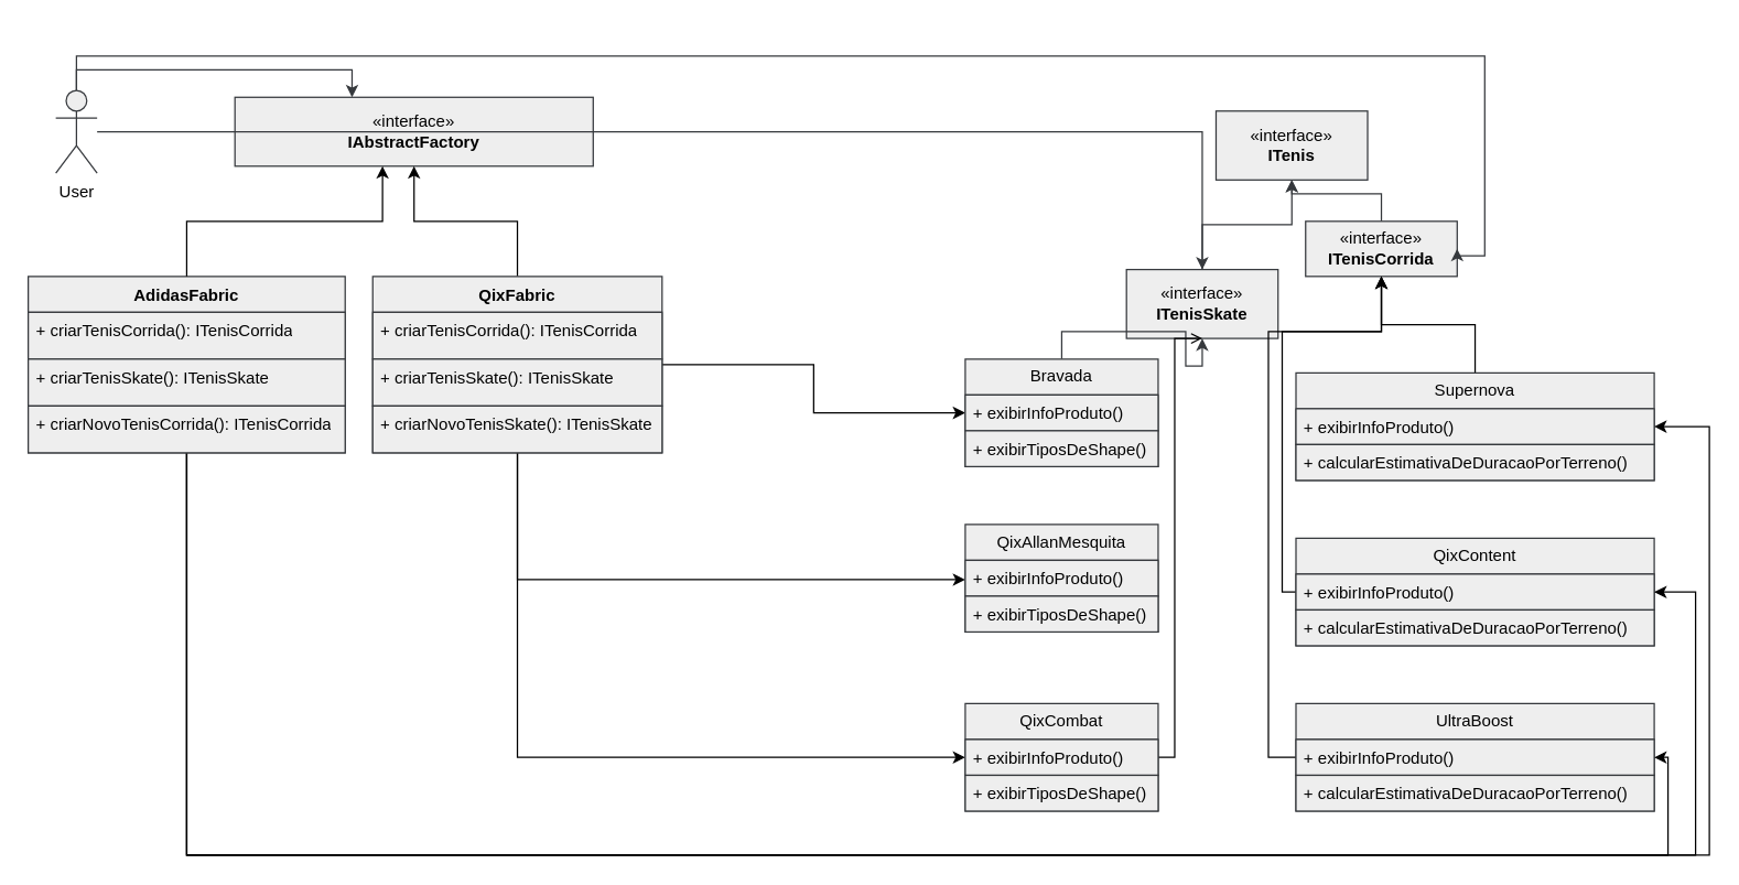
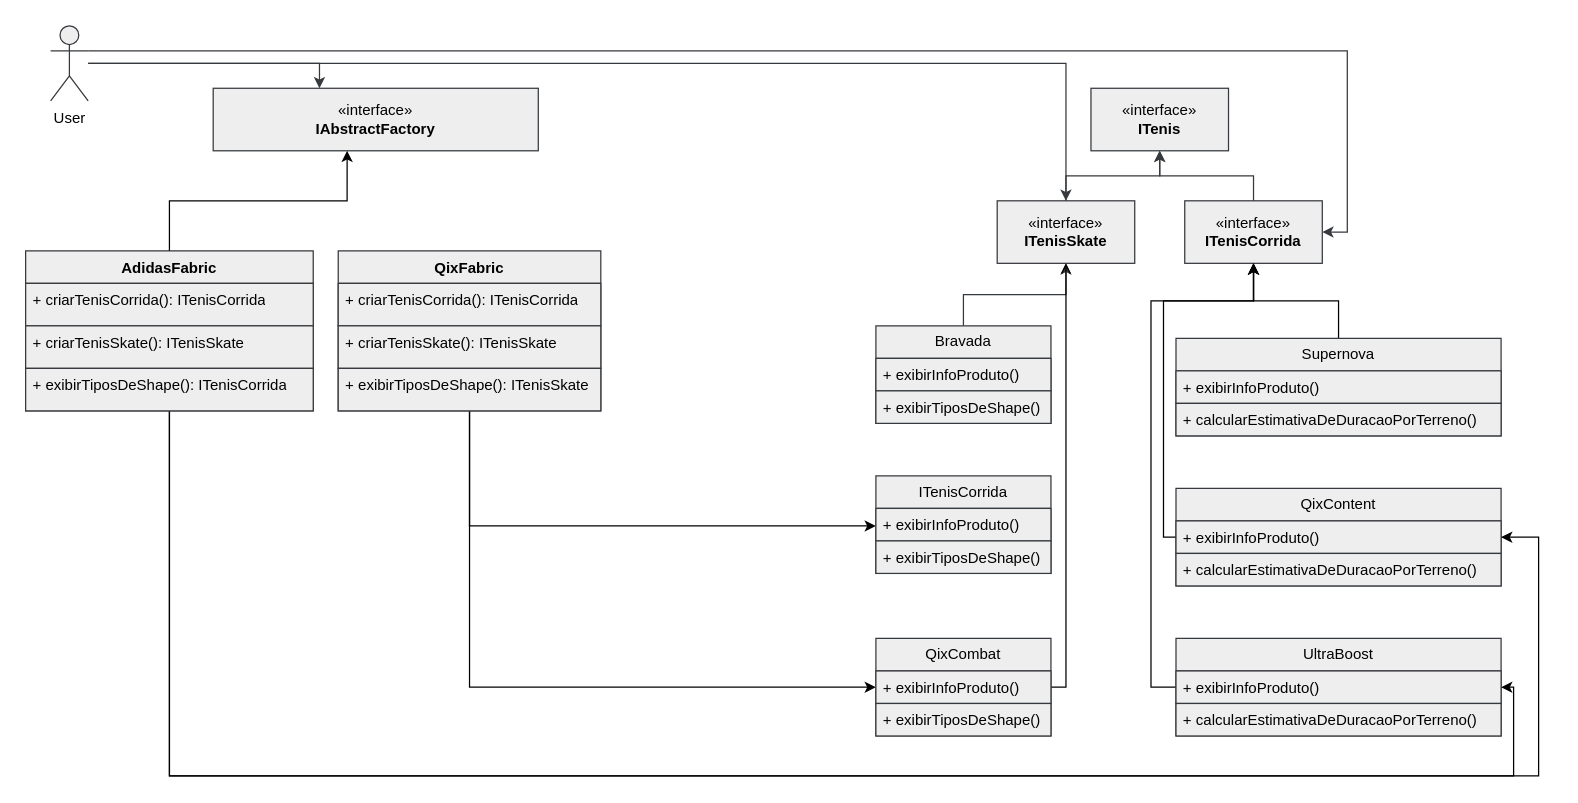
  <mxCell id="0" />
  <mxCell id="1" parent="0" />
  <mxCell id="2" value="«interface»&lt;br&gt;&lt;span style=&quot;font-weight: 700;&quot;&gt;IAbstractFactory&lt;/span&gt;" style="html=1;whiteSpace=wrap;labelBackgroundColor=none;labelBorderColor=none;fillColor=#eeeeee;strokeColor=#36393d;" vertex="1" parent="1"><mxGeometry x="170" y="70" width="260" height="50" as="geometry" /></mxCell>
- <mxCell id="3" style="edgeStyle=orthogonalEdgeStyle;rounded=0;orthogonalLoop=1;jettySize=auto;html=1;entryX=0.5;entryY=1;entryDx=0;entryDy=0;" edge="1" parent="1" source="7" target="2"><mxGeometry relative="1" as="geometry" /></mxCell>
- <mxCell id="4" style="edgeStyle=orthogonalEdgeStyle;rounded=0;orthogonalLoop=1;jettySize=auto;html=1;" edge="1" parent="1" source="7" target="21"><mxGeometry relative="1" as="geometry" /></mxCell>
  <mxCell id="5" style="edgeStyle=orthogonalEdgeStyle;rounded=0;orthogonalLoop=1;jettySize=auto;html=1;" edge="1" parent="1" source="7" target="28"><mxGeometry relative="1" as="geometry"><Array as="points"><mxPoint x="375" y="420" /></Array></mxGeometry></mxCell>
  <mxCell id="6" style="edgeStyle=orthogonalEdgeStyle;rounded=0;orthogonalLoop=1;jettySize=auto;html=1;" edge="1" parent="1" source="7" target="36"><mxGeometry relative="1" as="geometry"><Array as="points"><mxPoint x="375" y="549" /></Array></mxGeometry></mxCell>
  <mxCell id="7" value="QixFabric" style="swimlane;fontStyle=1;align=center;verticalAlign=top;childLayout=stackLayout;horizontal=1;startSize=26;horizontalStack=0;resizeParent=1;resizeParentMax=0;resizeLast=0;collapsible=1;marginBottom=0;whiteSpace=wrap;html=1;labelBackgroundColor=none;labelBorderColor=none;fillColor=#eeeeee;strokeColor=#36393d;" vertex="1" parent="1"><mxGeometry x="270" y="200" width="210" height="128" as="geometry" /></mxCell>
  <mxCell id="8" value="+&amp;nbsp;criarTenisCorrida(): ITenisCorrida" style="text;align=left;verticalAlign=top;spacingLeft=4;spacingRight=4;overflow=hidden;rotatable=0;points=[[0,0.5],[1,0.5]];portConstraint=eastwest;whiteSpace=wrap;html=1;labelBackgroundColor=none;labelBorderColor=none;fillColor=#eeeeee;strokeColor=#36393d;" vertex="1" parent="7"><mxGeometry y="26" width="210" height="34" as="geometry" /></mxCell>
  <mxCell id="9" value="+ criarTenisSkate(): ITenisSkate" style="text;align=left;verticalAlign=top;spacingLeft=4;spacingRight=4;overflow=hidden;rotatable=0;points=[[0,0.5],[1,0.5]];portConstraint=eastwest;whiteSpace=wrap;html=1;labelBackgroundColor=none;labelBorderColor=none;fillColor=#eeeeee;strokeColor=#36393d;" vertex="1" parent="7"><mxGeometry y="60" width="210" height="34" as="geometry" /></mxCell>
- <mxCell id="10" value="+ criarNovoTenisSkate(): ITenisSkate" style="text;align=left;verticalAlign=top;spacingLeft=4;spacingRight=4;overflow=hidden;rotatable=0;points=[[0,0.5],[1,0.5]];portConstraint=eastwest;whiteSpace=wrap;html=1;labelBackgroundColor=none;labelBorderColor=none;fillColor=#eeeeee;strokeColor=#36393d;" vertex="1" parent="7"><mxGeometry y="94" width="210" height="34" as="geometry" /></mxCell>
- <mxCell id="11" value="«interface»&lt;br&gt;&lt;b&gt;ITenis&lt;/b&gt;" style="html=1;whiteSpace=wrap;labelBackgroundColor=none;labelBorderColor=none;fillColor=#eeeeee;strokeColor=#36393d;" vertex="1" parent="1"><mxGeometry x="882" y="80" width="110" height="50" as="geometry" /></mxCell>
+ <mxCell id="10" value="+ exibirTiposDeShape(): ITenisSkate" style="text;align=left;verticalAlign=top;spacingLeft=4;spacingRight=4;overflow=hidden;rotatable=0;points=[[0,0.5],[1,0.5]];portConstraint=eastwest;whiteSpace=wrap;html=1;labelBackgroundColor=none;labelBorderColor=none;fillColor=#eeeeee;strokeColor=#36393d;" vertex="1" parent="7"><mxGeometry y="94" width="210" height="34" as="geometry" /></mxCell>
+ <mxCell id="11" value="«interface»&lt;br&gt;&lt;b&gt;ITenis&lt;/b&gt;" style="html=1;whiteSpace=wrap;labelBackgroundColor=none;labelBorderColor=none;fillColor=#eeeeee;strokeColor=#36393d;" vertex="1" parent="1"><mxGeometry x="872" y="70" width="110" height="50" as="geometry" /></mxCell>
  <mxCell id="12" style="edgeStyle=orthogonalEdgeStyle;rounded=0;orthogonalLoop=1;jettySize=auto;html=1;entryX=0.5;entryY=1;entryDx=0;entryDy=0;labelBackgroundColor=none;labelBorderColor=none;fillColor=#eeeeee;strokeColor=#36393d;" edge="1" parent="1" source="13" target="11"><mxGeometry relative="1" as="geometry" /></mxCell>
- <mxCell id="13" value="«interface»&lt;br&gt;&lt;b&gt;ITenisSkate&lt;/b&gt;" style="html=1;whiteSpace=wrap;labelBackgroundColor=none;labelBorderColor=none;fillColor=#eeeeee;strokeColor=#36393d;" vertex="1" parent="1"><mxGeometry x="817" y="195" width="110" height="50" as="geometry" /></mxCell>
+ <mxCell id="13" value="«interface»&lt;br&gt;&lt;b&gt;ITenisSkate&lt;/b&gt;" style="html=1;whiteSpace=wrap;labelBackgroundColor=none;labelBorderColor=none;fillColor=#eeeeee;strokeColor=#36393d;" vertex="1" parent="1"><mxGeometry x="797" y="160" width="110" height="50" as="geometry" /></mxCell>
  <mxCell id="14" style="edgeStyle=orthogonalEdgeStyle;rounded=0;orthogonalLoop=1;jettySize=auto;html=1;entryX=0.5;entryY=1;entryDx=0;entryDy=0;labelBackgroundColor=none;labelBorderColor=none;fillColor=#eeeeee;strokeColor=#36393d;" edge="1" parent="1" source="15" target="11"><mxGeometry relative="1" as="geometry" /></mxCell>
- <mxCell id="15" value="«interface»&lt;br&gt;&lt;b&gt;ITenisCorrida&lt;/b&gt;" style="html=1;whiteSpace=wrap;labelBackgroundColor=none;labelBorderColor=none;fillColor=#eeeeee;strokeColor=#36393d;" vertex="1" parent="1"><mxGeometry x="947" y="160" width="110" height="40" as="geometry" /></mxCell>
+ <mxCell id="15" value="«interface»&lt;br&gt;&lt;b&gt;ITenisCorrida&lt;/b&gt;" style="html=1;whiteSpace=wrap;labelBackgroundColor=none;labelBorderColor=none;fillColor=#eeeeee;strokeColor=#36393d;" vertex="1" parent="1"><mxGeometry x="947" y="160" width="110" height="50" as="geometry" /></mxCell>
  <mxCell id="16" style="edgeStyle=orthogonalEdgeStyle;rounded=0;orthogonalLoop=1;jettySize=auto;html=1;labelBackgroundColor=none;labelBorderColor=none;fillColor=#eeeeee;strokeColor=#36393d;" edge="1" parent="1" source="19" target="2"><mxGeometry relative="1" as="geometry"><Array as="points"><mxPoint x="255" y="50" /></Array></mxGeometry></mxCell>
  <mxCell id="17" style="edgeStyle=orthogonalEdgeStyle;rounded=0;orthogonalLoop=1;jettySize=auto;html=1;labelBackgroundColor=none;labelBorderColor=none;fillColor=#eeeeee;strokeColor=#36393d;" edge="1" parent="1" source="19" target="13"><mxGeometry relative="1" as="geometry" /></mxCell>
  <mxCell id="18" style="edgeStyle=orthogonalEdgeStyle;rounded=0;orthogonalLoop=1;jettySize=auto;html=1;entryX=1;entryY=0.5;entryDx=0;entryDy=0;labelBackgroundColor=none;labelBorderColor=none;fillColor=#eeeeee;strokeColor=#36393d;" edge="1" parent="1" source="19" target="15"><mxGeometry relative="1" as="geometry"><Array as="points"><mxPoint x="1077" y="40" /><mxPoint x="1077" y="185" /></Array></mxGeometry></mxCell>
- <mxCell id="19" value="User&lt;div&gt;&lt;br&gt;&lt;/div&gt;" style="shape=umlActor;verticalLabelPosition=bottom;verticalAlign=top;html=1;labelBackgroundColor=none;labelBorderColor=none;fillColor=#eeeeee;strokeColor=#36393d;" vertex="1" parent="1"><mxGeometry x="40" y="65" width="30" height="60" as="geometry" /></mxCell>
+ <mxCell id="19" value="User&lt;div&gt;&lt;br&gt;&lt;/div&gt;" style="shape=umlActor;verticalLabelPosition=bottom;verticalAlign=top;html=1;labelBackgroundColor=none;labelBorderColor=none;fillColor=#eeeeee;strokeColor=#36393d;" vertex="1" parent="1"><mxGeometry x="40" y="20" width="30" height="60" as="geometry" /></mxCell>
  <mxCell id="20" style="edgeStyle=orthogonalEdgeStyle;rounded=0;orthogonalLoop=1;jettySize=auto;html=1;labelBackgroundColor=none;labelBorderColor=none;fillColor=#eeeeee;strokeColor=#36393d;" edge="1" parent="1" source="21" target="13"><mxGeometry relative="1" as="geometry" /></mxCell>
  <mxCell id="21" value="Bravada" style="swimlane;fontStyle=0;childLayout=stackLayout;horizontal=1;startSize=26;horizontalStack=0;resizeParent=1;resizeParentMax=0;resizeLast=0;collapsible=1;marginBottom=0;whiteSpace=wrap;html=1;labelBackgroundColor=none;labelBorderColor=none;fillColor=#eeeeee;strokeColor=#36393d;" vertex="1" parent="1"><mxGeometry x="700" y="260" width="140" height="78" as="geometry" /></mxCell>
  <mxCell id="22" value="+&amp;nbsp;exibirInfoProduto()" style="text;align=left;verticalAlign=top;spacingLeft=4;spacingRight=4;overflow=hidden;rotatable=0;points=[[0,0.5],[1,0.5]];portConstraint=eastwest;whiteSpace=wrap;html=1;labelBackgroundColor=none;labelBorderColor=none;fillColor=#eeeeee;strokeColor=#36393d;" vertex="1" parent="21"><mxGeometry y="26" width="140" height="26" as="geometry" /></mxCell>
  <mxCell id="23" value="+&amp;nbsp;exibirTiposDeShape()" style="text;align=left;verticalAlign=top;spacingLeft=4;spacingRight=4;overflow=hidden;rotatable=0;points=[[0,0.5],[1,0.5]];portConstraint=eastwest;whiteSpace=wrap;html=1;labelBackgroundColor=none;labelBorderColor=none;fillColor=#eeeeee;strokeColor=#36393d;" vertex="1" parent="21"><mxGeometry y="52" width="140" height="26" as="geometry" /></mxCell>
  <mxCell id="24" style="edgeStyle=orthogonalEdgeStyle;rounded=0;orthogonalLoop=1;jettySize=auto;html=1;" edge="1" parent="1" source="25" target="15"><mxGeometry relative="1" as="geometry" /></mxCell>
  <mxCell id="25" value="Supernova" style="swimlane;fontStyle=0;childLayout=stackLayout;horizontal=1;startSize=26;horizontalStack=0;resizeParent=1;resizeParentMax=0;resizeLast=0;collapsible=1;marginBottom=0;whiteSpace=wrap;html=1;labelBackgroundColor=none;rounded=0;labelBorderColor=none;fillColor=#eeeeee;strokeColor=#36393d;" vertex="1" parent="1"><mxGeometry x="940" y="270" width="260" height="78" as="geometry" /></mxCell>
  <mxCell id="26" value="+&amp;nbsp;exibirInfoProduto()" style="text;align=left;verticalAlign=top;spacingLeft=4;spacingRight=4;overflow=hidden;rotatable=0;points=[[0,0.5],[1,0.5]];portConstraint=eastwest;whiteSpace=wrap;html=1;labelBackgroundColor=none;labelBorderColor=none;fillColor=#eeeeee;strokeColor=#36393d;" vertex="1" parent="25"><mxGeometry y="26" width="260" height="26" as="geometry" /></mxCell>
  <mxCell id="27" value="+ calcularEstimativaDeDuracaoPorTerreno()" style="text;align=left;verticalAlign=top;spacingLeft=4;spacingRight=4;overflow=hidden;rotatable=0;points=[[0,0.5],[1,0.5]];portConstraint=eastwest;whiteSpace=wrap;html=1;labelBackgroundColor=none;labelBorderColor=none;fillColor=#eeeeee;strokeColor=#36393d;" vertex="1" parent="25"><mxGeometry y="52" width="260" height="26" as="geometry" /></mxCell>
- <mxCell id="28" value="QixAllanMesquita" style="swimlane;fontStyle=0;childLayout=stackLayout;horizontal=1;startSize=26;horizontalStack=0;resizeParent=1;resizeParentMax=0;resizeLast=0;collapsible=1;marginBottom=0;whiteSpace=wrap;html=1;labelBackgroundColor=none;labelBorderColor=none;fillColor=#eeeeee;strokeColor=#36393d;" vertex="1" parent="1"><mxGeometry x="700" y="380" width="140" height="78" as="geometry" /></mxCell>
+ <mxCell id="28" value="ITenisCorrida" style="swimlane;fontStyle=0;childLayout=stackLayout;horizontal=1;startSize=26;horizontalStack=0;resizeParent=1;resizeParentMax=0;resizeLast=0;collapsible=1;marginBottom=0;whiteSpace=wrap;html=1;labelBackgroundColor=none;labelBorderColor=none;fillColor=#eeeeee;strokeColor=#36393d;" vertex="1" parent="1"><mxGeometry x="700" y="380" width="140" height="78" as="geometry" /></mxCell>
  <mxCell id="29" value="+&amp;nbsp;exibirInfoProduto()" style="text;align=left;verticalAlign=top;spacingLeft=4;spacingRight=4;overflow=hidden;rotatable=0;points=[[0,0.5],[1,0.5]];portConstraint=eastwest;whiteSpace=wrap;html=1;labelBackgroundColor=none;labelBorderColor=none;fillColor=#eeeeee;strokeColor=#36393d;" vertex="1" parent="28"><mxGeometry y="26" width="140" height="26" as="geometry" /></mxCell>
  <mxCell id="30" value="+&amp;nbsp;exibirTiposDeShape()" style="text;align=left;verticalAlign=top;spacingLeft=4;spacingRight=4;overflow=hidden;rotatable=0;points=[[0,0.5],[1,0.5]];portConstraint=eastwest;whiteSpace=wrap;html=1;labelBackgroundColor=none;labelBorderColor=none;fillColor=#eeeeee;strokeColor=#36393d;" vertex="1" parent="28"><mxGeometry y="52" width="140" height="26" as="geometry" /></mxCell>
  <mxCell id="31" style="edgeStyle=orthogonalEdgeStyle;rounded=0;orthogonalLoop=1;jettySize=auto;html=1;entryX=0.5;entryY=1;entryDx=0;entryDy=0;" edge="1" parent="1" source="32" target="15"><mxGeometry relative="1" as="geometry"><Array as="points"><mxPoint x="930" y="429" /><mxPoint x="930" y="240" /><mxPoint x="1002" y="240" /></Array></mxGeometry></mxCell>
  <mxCell id="32" value="QixContent" style="swimlane;fontStyle=0;childLayout=stackLayout;horizontal=1;startSize=26;horizontalStack=0;resizeParent=1;resizeParentMax=0;resizeLast=0;collapsible=1;marginBottom=0;whiteSpace=wrap;html=1;labelBackgroundColor=none;labelBorderColor=none;fillColor=#eeeeee;strokeColor=#36393d;" vertex="1" parent="1"><mxGeometry x="940" y="390" width="260" height="78" as="geometry" /></mxCell>
  <mxCell id="33" value="+&amp;nbsp;exibirInfoProduto()" style="text;align=left;verticalAlign=top;spacingLeft=4;spacingRight=4;overflow=hidden;rotatable=0;points=[[0,0.5],[1,0.5]];portConstraint=eastwest;whiteSpace=wrap;html=1;labelBackgroundColor=none;labelBorderColor=none;fillColor=#eeeeee;strokeColor=#36393d;" vertex="1" parent="32"><mxGeometry y="26" width="260" height="26" as="geometry" /></mxCell>
  <mxCell id="34" value="+ calcularEstimativaDeDuracaoPorTerreno()" style="text;align=left;verticalAlign=top;spacingLeft=4;spacingRight=4;overflow=hidden;rotatable=0;points=[[0,0.5],[1,0.5]];portConstraint=eastwest;whiteSpace=wrap;html=1;labelBackgroundColor=none;labelBorderColor=none;fillColor=#eeeeee;strokeColor=#36393d;" vertex="1" parent="32"><mxGeometry y="52" width="260" height="26" as="geometry" /></mxCell>
  <mxCell id="35" style="edgeStyle=orthogonalEdgeStyle;rounded=0;orthogonalLoop=1;jettySize=auto;html=1;entryX=0.5;entryY=1;entryDx=0;entryDy=0;endArrow=open;" edge="1" parent="1" source="36" target="13"><mxGeometry relative="1" as="geometry"><Array as="points"><mxPoint x="852" y="549" /></Array></mxGeometry></mxCell>
  <mxCell id="36" value="QixCombat" style="swimlane;fontStyle=0;childLayout=stackLayout;horizontal=1;startSize=26;horizontalStack=0;resizeParent=1;resizeParentMax=0;resizeLast=0;collapsible=1;marginBottom=0;whiteSpace=wrap;html=1;labelBackgroundColor=none;labelBorderColor=none;fillColor=#eeeeee;strokeColor=#36393d;" vertex="1" parent="1"><mxGeometry x="700" y="510" width="140" height="78" as="geometry" /></mxCell>
  <mxCell id="37" value="+&amp;nbsp;exibirInfoProduto()" style="text;align=left;verticalAlign=top;spacingLeft=4;spacingRight=4;overflow=hidden;rotatable=0;points=[[0,0.5],[1,0.5]];portConstraint=eastwest;whiteSpace=wrap;html=1;labelBackgroundColor=none;labelBorderColor=none;fillColor=#eeeeee;strokeColor=#36393d;" vertex="1" parent="36"><mxGeometry y="26" width="140" height="26" as="geometry" /></mxCell>
  <mxCell id="38" value="+&amp;nbsp;exibirTiposDeShape()" style="text;align=left;verticalAlign=top;spacingLeft=4;spacingRight=4;overflow=hidden;rotatable=0;points=[[0,0.5],[1,0.5]];portConstraint=eastwest;whiteSpace=wrap;html=1;labelBackgroundColor=none;labelBorderColor=none;fillColor=#eeeeee;strokeColor=#36393d;" vertex="1" parent="36"><mxGeometry y="52" width="140" height="26" as="geometry" /></mxCell>
  <mxCell id="39" style="edgeStyle=orthogonalEdgeStyle;rounded=0;orthogonalLoop=1;jettySize=auto;html=1;entryX=0.5;entryY=1;entryDx=0;entryDy=0;" edge="1" parent="1" source="40" target="15"><mxGeometry relative="1" as="geometry"><Array as="points"><mxPoint x="920" y="549" /><mxPoint x="920" y="240" /><mxPoint x="1002" y="240" /></Array></mxGeometry></mxCell>
  <mxCell id="40" value="UltraBoost" style="swimlane;fontStyle=0;childLayout=stackLayout;horizontal=1;startSize=26;horizontalStack=0;resizeParent=1;resizeParentMax=0;resizeLast=0;collapsible=1;marginBottom=0;whiteSpace=wrap;html=1;labelBackgroundColor=none;labelBorderColor=none;fillColor=#eeeeee;strokeColor=#36393d;" vertex="1" parent="1"><mxGeometry x="940" y="510" width="260" height="78" as="geometry" /></mxCell>
  <mxCell id="41" value="+&amp;nbsp;exibirInfoProduto()" style="text;align=left;verticalAlign=top;spacingLeft=4;spacingRight=4;overflow=hidden;rotatable=0;points=[[0,0.5],[1,0.5]];portConstraint=eastwest;whiteSpace=wrap;html=1;labelBackgroundColor=none;labelBorderColor=none;fillColor=#eeeeee;strokeColor=#36393d;" vertex="1" parent="40"><mxGeometry y="26" width="260" height="26" as="geometry" /></mxCell>
  <mxCell id="42" value="+ calcularEstimativaDeDuracaoPorTerreno()" style="text;align=left;verticalAlign=top;spacingLeft=4;spacingRight=4;overflow=hidden;rotatable=0;points=[[0,0.5],[1,0.5]];portConstraint=eastwest;whiteSpace=wrap;html=1;labelBackgroundColor=none;labelBorderColor=none;fillColor=#eeeeee;strokeColor=#36393d;" vertex="1" parent="40"><mxGeometry y="52" width="260" height="26" as="geometry" /></mxCell>
- <mxCell id="43" style="edgeStyle=orthogonalEdgeStyle;rounded=0;orthogonalLoop=1;jettySize=auto;html=1;" edge="1" parent="1" source="46" target="25"><mxGeometry relative="1" as="geometry"><Array as="points"><mxPoint x="135" y="620" /><mxPoint x="1240" y="620" /><mxPoint x="1240" y="309" /></Array></mxGeometry></mxCell>
  <mxCell id="44" style="edgeStyle=orthogonalEdgeStyle;rounded=0;orthogonalLoop=1;jettySize=auto;html=1;" edge="1" parent="1" source="46" target="32"><mxGeometry relative="1" as="geometry"><Array as="points"><mxPoint x="135" y="620" /><mxPoint x="1230" y="620" /><mxPoint x="1230" y="429" /></Array></mxGeometry></mxCell>
  <mxCell id="45" style="edgeStyle=orthogonalEdgeStyle;rounded=0;orthogonalLoop=1;jettySize=auto;html=1;" edge="1" parent="1" source="46" target="40"><mxGeometry relative="1" as="geometry"><Array as="points"><mxPoint x="135" y="620" /><mxPoint x="1210" y="620" /><mxPoint x="1210" y="549" /></Array></mxGeometry></mxCell>
  <mxCell id="46" value="AdidasFabric" style="swimlane;fontStyle=1;align=center;verticalAlign=top;childLayout=stackLayout;horizontal=1;startSize=26;horizontalStack=0;resizeParent=1;resizeParentMax=0;resizeLast=0;collapsible=1;marginBottom=0;whiteSpace=wrap;html=1;labelBackgroundColor=none;labelBorderColor=none;fillColor=#eeeeee;strokeColor=#36393d;" vertex="1" parent="1"><mxGeometry x="20" y="200" width="230" height="128" as="geometry" /></mxCell>
  <mxCell id="47" value="+&amp;nbsp;criarTenisCorrida(): ITenisCorrida" style="text;align=left;verticalAlign=top;spacingLeft=4;spacingRight=4;overflow=hidden;rotatable=0;points=[[0,0.5],[1,0.5]];portConstraint=eastwest;whiteSpace=wrap;html=1;labelBackgroundColor=none;labelBorderColor=none;fillColor=#eeeeee;strokeColor=#36393d;" vertex="1" parent="46"><mxGeometry y="26" width="230" height="34" as="geometry" /></mxCell>
  <mxCell id="48" value="+ criarTenisSkate(): ITenisSkate" style="text;align=left;verticalAlign=top;spacingLeft=4;spacingRight=4;overflow=hidden;rotatable=0;points=[[0,0.5],[1,0.5]];portConstraint=eastwest;whiteSpace=wrap;html=1;labelBackgroundColor=none;labelBorderColor=none;fillColor=#eeeeee;strokeColor=#36393d;" vertex="1" parent="46"><mxGeometry y="60" width="230" height="34" as="geometry" /></mxCell>
- <mxCell id="49" value="+&amp;nbsp;criarNovoTenisCorrida(): ITenisCorrida" style="text;align=left;verticalAlign=top;spacingLeft=4;spacingRight=4;overflow=hidden;rotatable=0;points=[[0,0.5],[1,0.5]];portConstraint=eastwest;whiteSpace=wrap;html=1;labelBackgroundColor=none;labelBorderColor=none;fillColor=#eeeeee;strokeColor=#36393d;" vertex="1" parent="46"><mxGeometry y="94" width="230" height="34" as="geometry" /></mxCell>
+ <mxCell id="49" value="+&amp;nbsp;exibirTiposDeShape(): ITenisCorrida" style="text;align=left;verticalAlign=top;spacingLeft=4;spacingRight=4;overflow=hidden;rotatable=0;points=[[0,0.5],[1,0.5]];portConstraint=eastwest;whiteSpace=wrap;html=1;labelBackgroundColor=none;labelBorderColor=none;fillColor=#eeeeee;strokeColor=#36393d;" vertex="1" parent="46"><mxGeometry y="94" width="230" height="34" as="geometry" /></mxCell>
  <mxCell id="50" style="edgeStyle=orthogonalEdgeStyle;rounded=0;orthogonalLoop=1;jettySize=auto;html=1;entryX=0.412;entryY=1;entryDx=0;entryDy=0;entryPerimeter=0;" edge="1" parent="1" source="46" target="2"><mxGeometry relative="1" as="geometry" /></mxCell>
